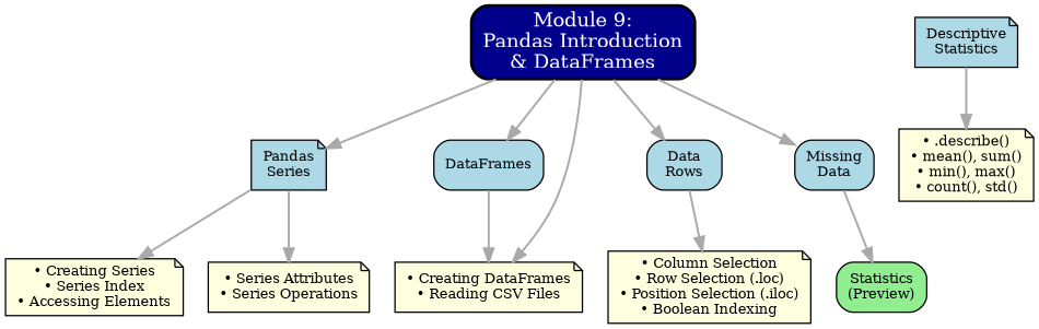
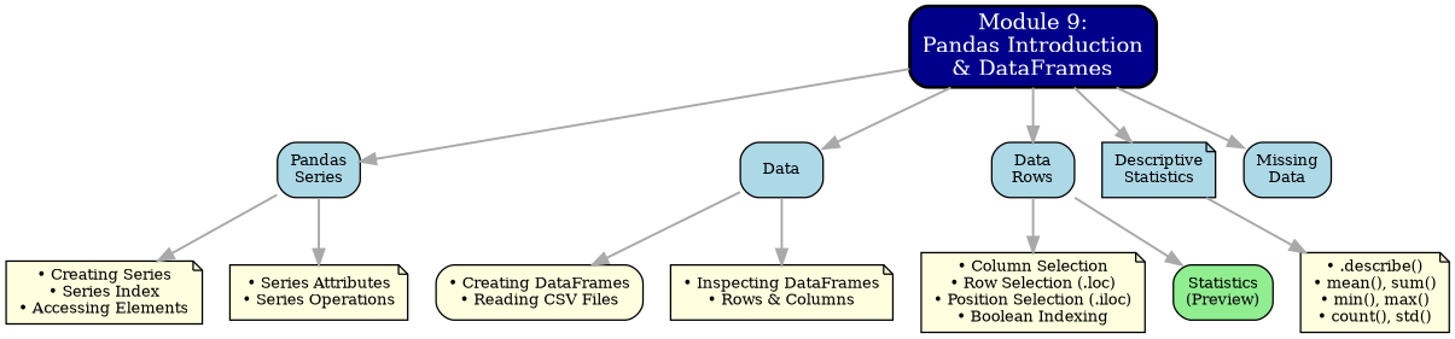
  digraph {
    fontname="DejaVu Serif"
    rankdir=TB
    node [fillcolor=lightyellow fontname="DejaVu Serif" fontsize=10 shape=note style="rounded,filled"]
    edge [color=darkgray fontname="DejaVu Serif" penwidth=1.5]
    n1 [fillcolor=darkblue fontcolor=white fontsize=14 label="Module 9:\nPandas Introduction\n& DataFrames" penwidth=2 shape=box]
-   n2 [fillcolor=lightblue label="Pandas\nSeries"]
-   n3 [fillcolor=lightblue label=DataFrames shape=box]
+   n2 [fillcolor=lightblue label="Pandas\nSeries" shape=box]
+   n3 [fillcolor=lightblue label=Data shape=box]
    n4 [fillcolor=lightblue label="Data\nRows" shape=box]
    n5 [fillcolor=lightblue label="Descriptive\nStatistics"]
    n6 [fillcolor=lightblue label="Missing\nData" shape=box]
    n7 [label="• Creating Series\n• Series Index\n• Accessing Elements"]
    n8 [label="• Series Attributes\n• Series Operations"]
-   n9 [label="• Creating DataFrames\n• Reading CSV Files"]
+   n9 [label="• Creating DataFrames\n• Reading CSV Files" shape=box]
+   n10 [label="• Inspecting DataFrames\n• Rows & Columns"]
    n11 [label="• Column Selection\n• Row Selection (.loc)\n• Position Selection (.iloc)\n• Boolean Indexing"]
    n12 [label="• .describe()\n• mean(), sum()\n• min(), max()\n• count(), std()"]
    n13 [fillcolor=lightgreen label="Statistics\n(Preview)" shape=box]
    n1 -> n2
    n1 -> n3
    n1 -> n4
-   n1 -> n9
+   n1 -> n5
    n1 -> n6
    n2 -> n7
    n2 -> n8
    n3 -> n9
+   n3 -> n10
    n4 -> n11
    n5 -> n12
-   n6 -> n13
+   n4 -> n13
  }
